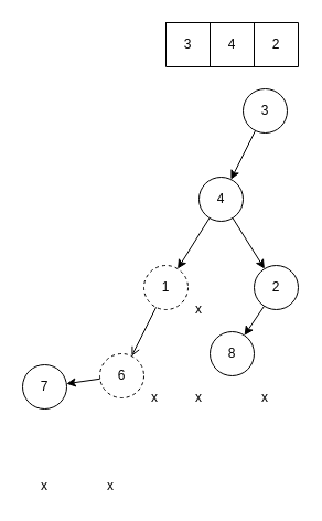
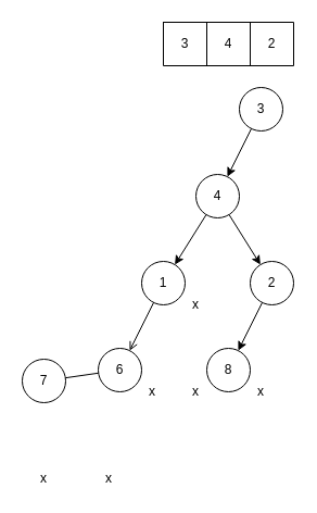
  <mxCell id="0" />
  <mxCell id="1" parent="0" />
  <mxCell id="2" value="3" style="ellipse;whiteSpace=wrap;html=1;aspect=fixed;fillColor=none;" parent="1" vertex="1"><mxGeometry x="220" y="80" width="40" height="40" as="geometry" /></mxCell>
  <mxCell id="3" style="rounded=0;orthogonalLoop=1;jettySize=auto;html=1;" parent="1" source="4" target="6" edge="1"><mxGeometry relative="1" as="geometry" /></mxCell>
  <mxCell id="4" value="4" style="ellipse;whiteSpace=wrap;html=1;aspect=fixed;fillColor=none;" parent="1" vertex="1"><mxGeometry x="180" y="160" width="40" height="40" as="geometry" /></mxCell>
  <mxCell id="5" value="" style="endArrow=classic;html=1;rounded=0;" parent="1" source="2" target="4" edge="1"><mxGeometry width="50" height="50" relative="1" as="geometry"><mxPoint x="380" y="380" as="sourcePoint" /><mxPoint x="430" y="330" as="targetPoint" /></mxGeometry></mxCell>
- <mxCell id="6" value="1" style="ellipse;whiteSpace=wrap;html=1;aspect=fixed;fillColor=none;dashed=1;" parent="1" vertex="1"><mxGeometry x="130" y="240" width="40" height="40" as="geometry" /></mxCell>
+ <mxCell id="6" value="1" style="ellipse;whiteSpace=wrap;html=1;aspect=fixed;fillColor=none;" parent="1" vertex="1"><mxGeometry x="130" y="240" width="40" height="40" as="geometry" /></mxCell>
  <mxCell id="7" value="x" style="text;html=1;align=center;verticalAlign=middle;whiteSpace=wrap;rounded=0;" parent="1" vertex="1"><mxGeometry x="90" y="430" width="20" height="20" as="geometry" /></mxCell>
  <mxCell id="8" value="" style="shape=table;startSize=0;container=1;collapsible=0;childLayout=tableLayout;fillColor=none;" parent="1" vertex="1"><mxGeometry x="150" y="20" width="120" height="40" as="geometry" /></mxCell>
  <mxCell id="9" value="" style="shape=tableRow;horizontal=0;startSize=0;swimlaneHead=0;swimlaneBody=0;strokeColor=inherit;top=0;left=0;bottom=0;right=0;collapsible=0;dropTarget=0;fillColor=none;points=[[0,0.5],[1,0.5]];portConstraint=eastwest;" parent="8" vertex="1"><mxGeometry width="120" height="40" as="geometry" /></mxCell>
  <mxCell id="10" value="3" style="shape=partialRectangle;html=1;whiteSpace=wrap;connectable=0;strokeColor=inherit;overflow=hidden;fillColor=none;top=0;left=0;bottom=0;right=0;pointerEvents=1;" parent="9" vertex="1"><mxGeometry width="40" height="40" as="geometry"><mxRectangle width="40" height="40" as="alternateBounds" /></mxGeometry></mxCell>
  <mxCell id="11" value="4" style="shape=partialRectangle;html=1;whiteSpace=wrap;connectable=0;strokeColor=inherit;overflow=hidden;fillColor=none;top=0;left=0;bottom=0;right=0;pointerEvents=1;" parent="9" vertex="1"><mxGeometry x="40" width="40" height="40" as="geometry"><mxRectangle width="40" height="40" as="alternateBounds" /></mxGeometry></mxCell>
  <mxCell id="12" value="2" style="shape=partialRectangle;html=1;whiteSpace=wrap;connectable=0;strokeColor=inherit;overflow=hidden;fillColor=none;top=0;left=0;bottom=0;right=0;pointerEvents=1;" vertex="1" parent="9"><mxGeometry x="80" width="40" height="40" as="geometry"><mxRectangle width="40" height="40" as="alternateBounds" /></mxGeometry></mxCell>
- <mxCell id="13" value="6" style="ellipse;whiteSpace=wrap;html=1;aspect=fixed;fillColor=none;dashed=1;" parent="1" vertex="1"><mxGeometry x="90" y="320" width="40" height="40" as="geometry" /></mxCell>
+ <mxCell id="13" value="6" style="ellipse;whiteSpace=wrap;html=1;aspect=fixed;fillColor=none;" parent="1" vertex="1"><mxGeometry x="90" y="320" width="40" height="40" as="geometry" /></mxCell>
  <mxCell id="14" style="rounded=0;orthogonalLoop=1;jettySize=auto;html=1;endArrow=open;" parent="1" source="6" target="13" edge="1"><mxGeometry relative="1" as="geometry"><mxPoint x="190" y="320" as="sourcePoint" /><mxPoint x="161" y="253" as="targetPoint" /></mxGeometry></mxCell>
  <mxCell id="15" value="7" style="ellipse;whiteSpace=wrap;html=1;aspect=fixed;fillColor=none;" parent="1" vertex="1"><mxGeometry x="20" y="330" width="40" height="40" as="geometry" /></mxCell>
- <mxCell id="16" style="rounded=0;orthogonalLoop=1;jettySize=auto;html=1;" parent="1" source="13" target="15" edge="1"><mxGeometry relative="1" as="geometry"><mxPoint x="191" y="208" as="sourcePoint" /><mxPoint x="169" y="252" as="targetPoint" /></mxGeometry></mxCell>
+ <mxCell id="16" style="rounded=0;orthogonalLoop=1;jettySize=auto;html=1;endArrow=none;" parent="1" source="13" target="15" edge="1"><mxGeometry relative="1" as="geometry"><mxPoint x="191" y="208" as="sourcePoint" /><mxPoint x="169" y="252" as="targetPoint" /></mxGeometry></mxCell>
  <mxCell id="17" value="x" style="text;html=1;align=center;verticalAlign=middle;whiteSpace=wrap;rounded=0;" parent="1" vertex="1"><mxGeometry x="30" y="430" width="20" height="20" as="geometry" /></mxCell>
  <mxCell id="18" value="x" style="text;html=1;align=center;verticalAlign=middle;whiteSpace=wrap;rounded=0;" parent="1" vertex="1"><mxGeometry x="130" y="350" width="20" height="20" as="geometry" /></mxCell>
  <mxCell id="19" value="x" style="text;html=1;align=center;verticalAlign=middle;whiteSpace=wrap;rounded=0;" parent="1" vertex="1"><mxGeometry x="170" y="270" width="20" height="20" as="geometry" /></mxCell>
  <mxCell id="20" value="2" style="ellipse;whiteSpace=wrap;html=1;aspect=fixed;fillColor=none;" vertex="1" parent="1"><mxGeometry x="230" y="240" width="40" height="40" as="geometry" /></mxCell>
  <mxCell id="21" value="" style="endArrow=classic;html=1;rounded=0;" edge="1" parent="1" source="4" target="20"><mxGeometry width="50" height="50" relative="1" as="geometry"><mxPoint x="231" y="128" as="sourcePoint" /><mxPoint x="209" y="172" as="targetPoint" /></mxGeometry></mxCell>
- <mxCell id="22" value="8" style="ellipse;whiteSpace=wrap;html=1;aspect=fixed;fillColor=none;" vertex="1" parent="1"><mxGeometry x="190" y="300" width="40" height="40" as="geometry" /></mxCell>
+ <mxCell id="22" value="8" style="ellipse;whiteSpace=wrap;html=1;aspect=fixed;fillColor=none;" vertex="1" parent="1"><mxGeometry x="190" y="320" width="40" height="40" as="geometry" /></mxCell>
  <mxCell id="23" value="" style="endArrow=classic;html=1;rounded=0;" edge="1" parent="1" source="20" target="22"><mxGeometry width="50" height="50" relative="1" as="geometry"><mxPoint x="229" y="208" as="sourcePoint" /><mxPoint x="251" y="252" as="targetPoint" /></mxGeometry></mxCell>
  <mxCell id="24" value="x" style="text;html=1;align=center;verticalAlign=middle;whiteSpace=wrap;rounded=0;" vertex="1" parent="1"><mxGeometry x="170" y="350" width="20" height="20" as="geometry" /></mxCell>
  <mxCell id="25" value="x" style="text;html=1;align=center;verticalAlign=middle;whiteSpace=wrap;rounded=0;" vertex="1" parent="1"><mxGeometry x="230" y="350" width="20" height="20" as="geometry" /></mxCell>
